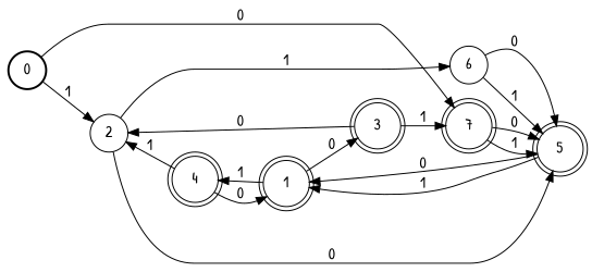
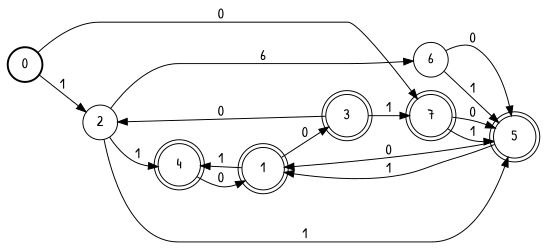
  digraph {
    fontname="Patrick Hand"
    rankdir=LR
    node [fontname="Patrick Hand" shape=circle peripheries=2]
    edge [fontname="Patrick Hand"]
    0 [style=bold peripheries=""]
    2 [peripheries=""]
    7
    1
    3
    4
    5
    6 [peripheries=""]
    0 -> 2 [label=1]
    0 -> 7 [label=0]
-   2 -> 5 [label=0]
-   2 -> 6 [label=1]
+   2 -> 5 [label=1]
+   2 -> 6 [label=6]
    7 -> 5 [label=0]
    7 -> 5 [label=1]
    1 -> 3 [label=0]
    1 -> 4 [label=1]
    3 -> 2 [label=0]
    3 -> 7 [label=1]
-   4 -> 2 [label=1]
+   2 -> 4 [label=1]
    4 -> 1 [label=0]
    5 -> 1 [label=0]
    5 -> 1 [label=1]
    6 -> 5 [label=0]
    6 -> 5 [label=1]
  }
